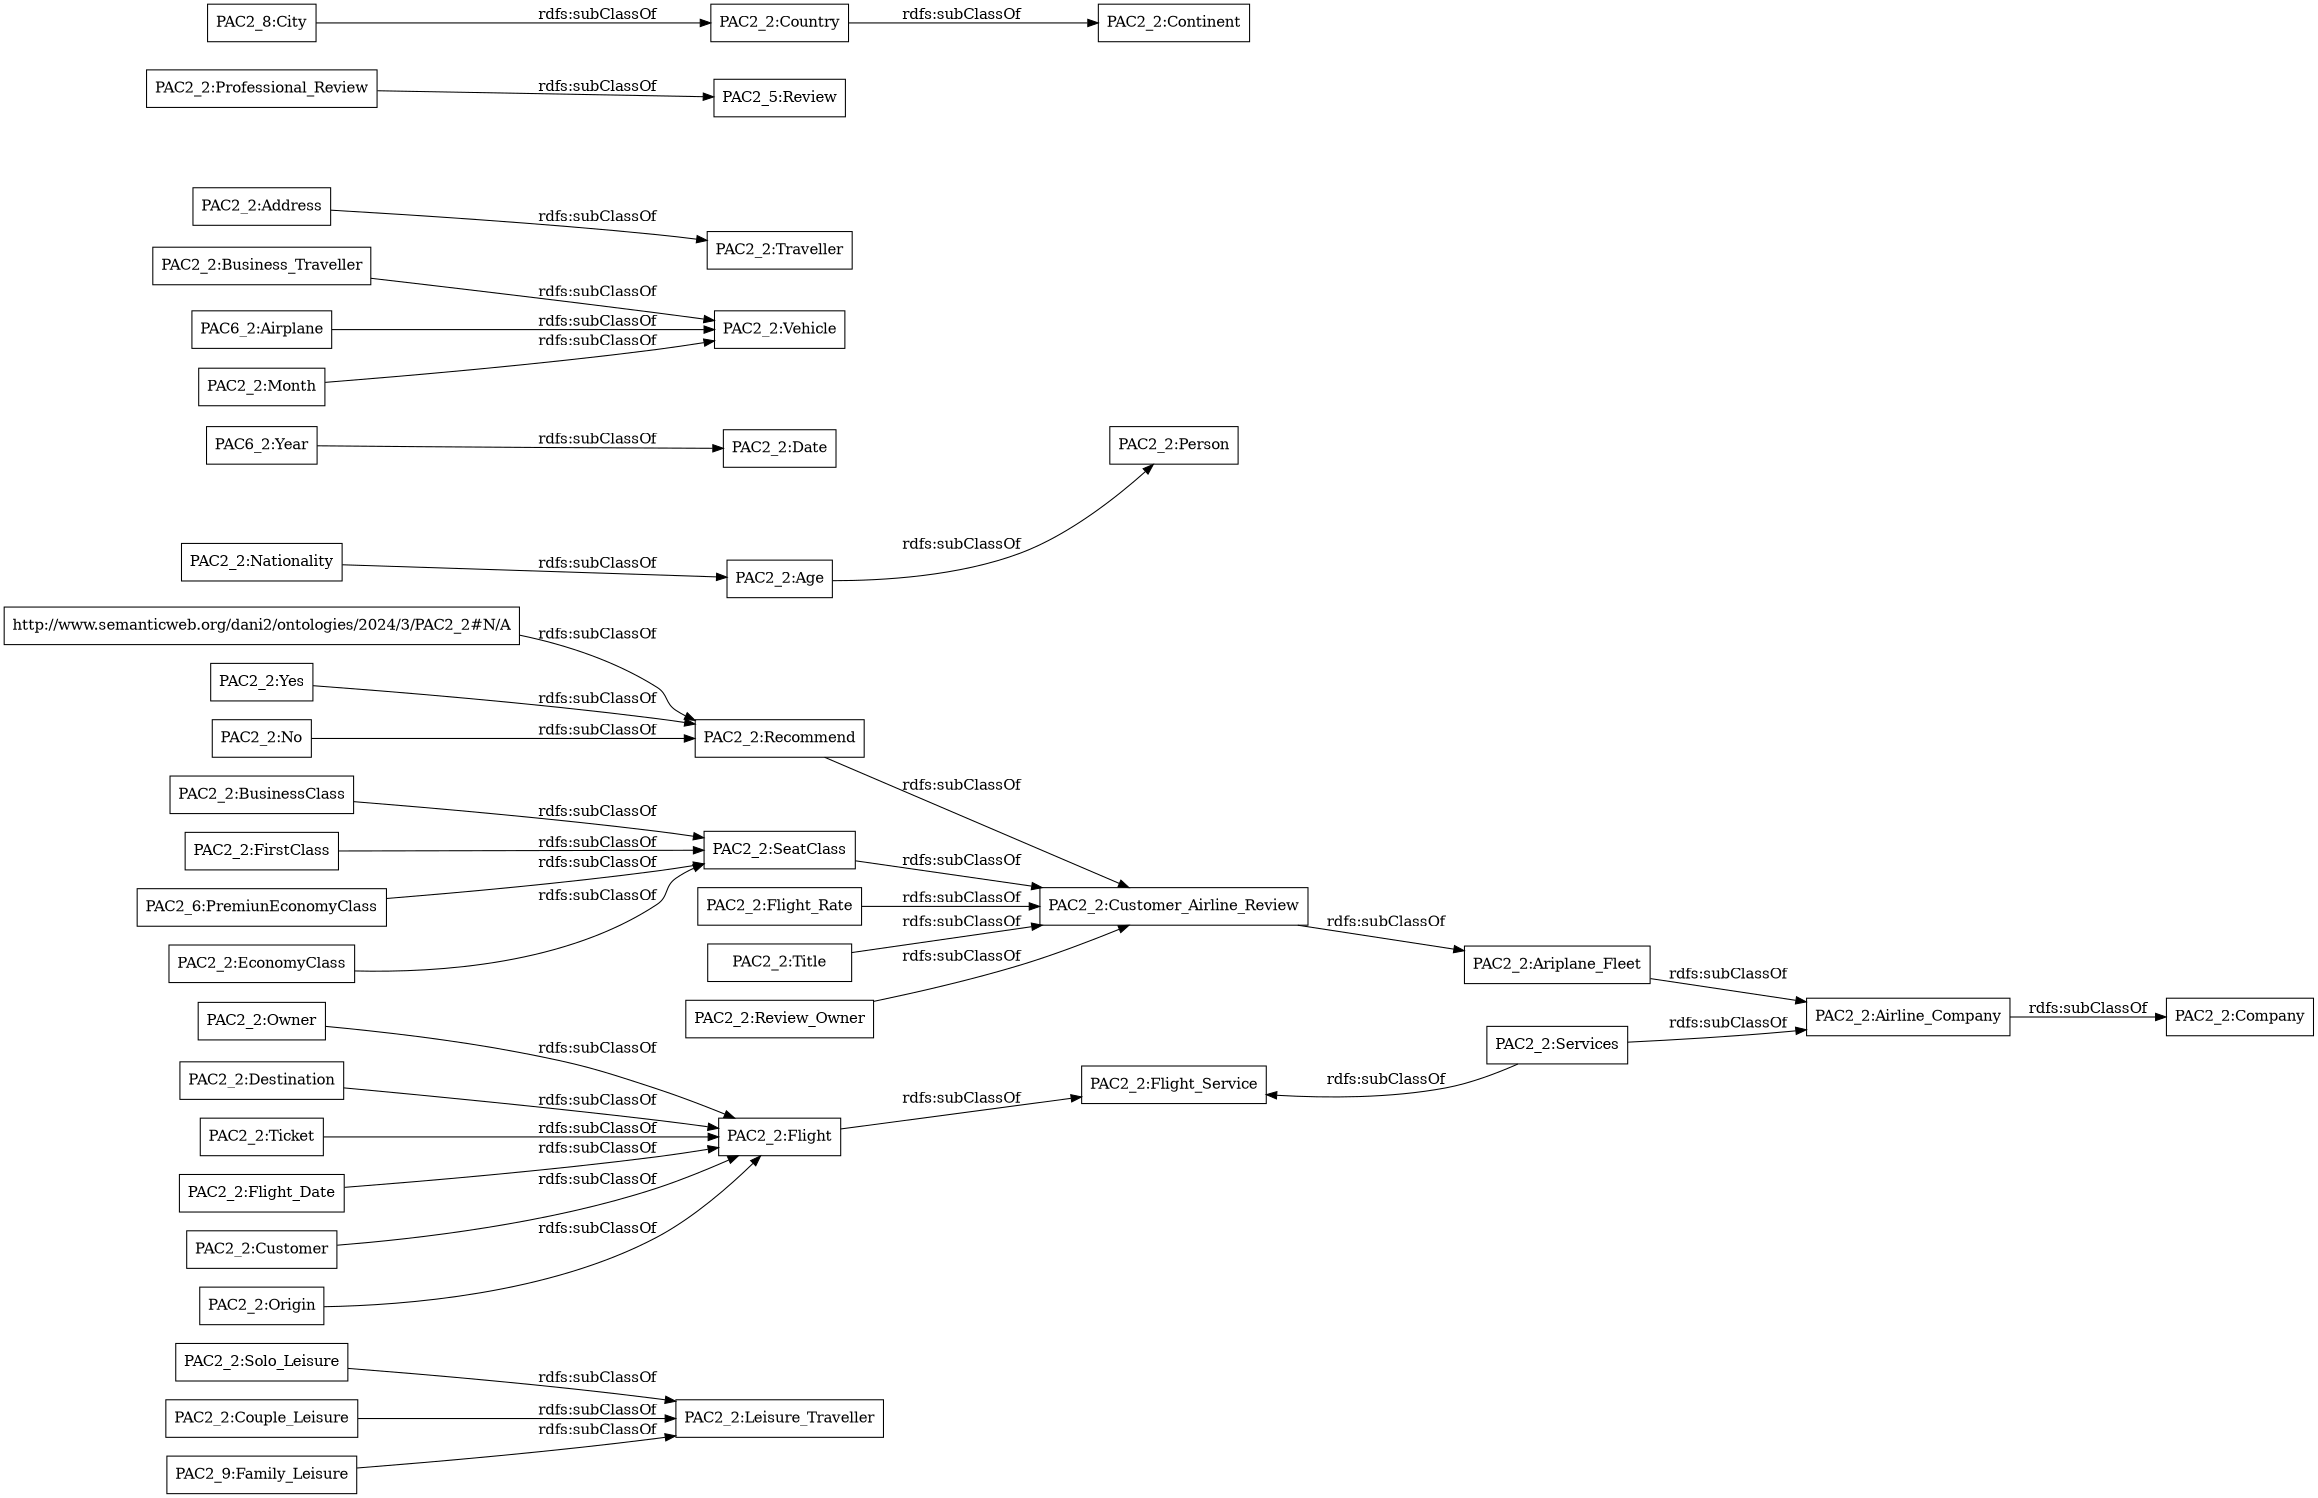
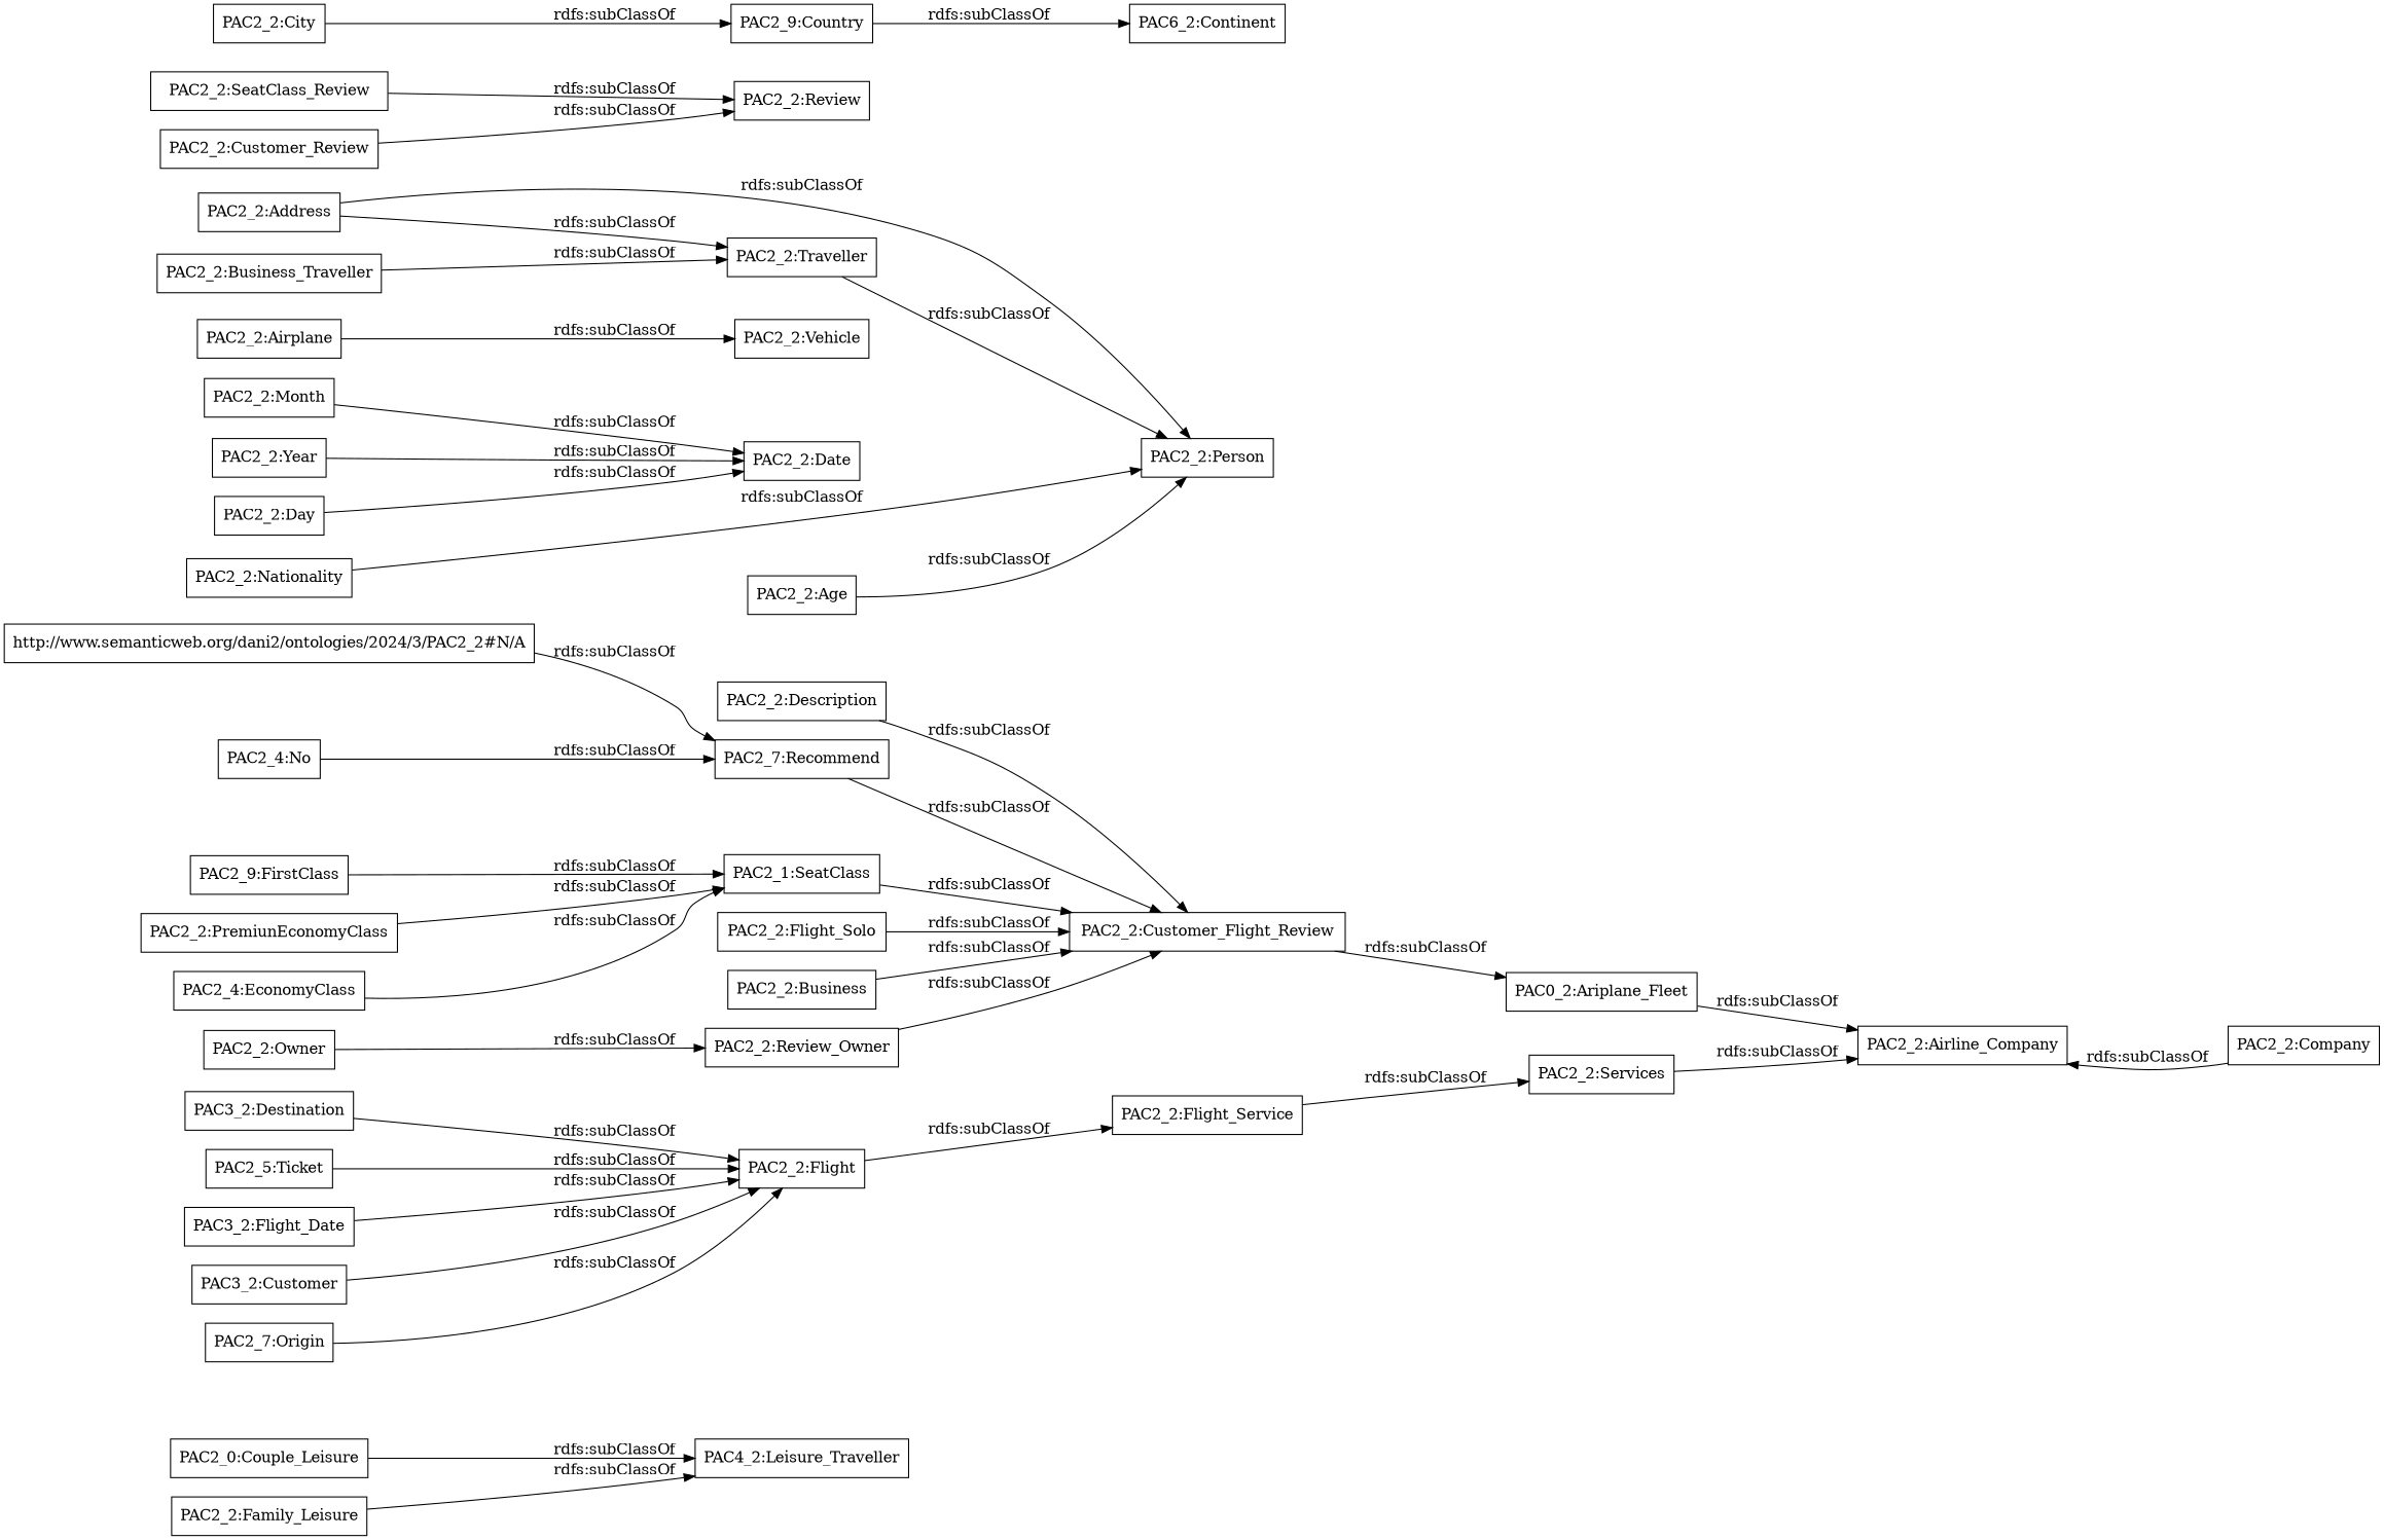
  digraph {
    rankdir=LR
    node [color=black shape=rectangle]
-   "PAC2_2:Solo_Leisure"
-   "PAC2_2:Leisure_Traveller"
+   "PAC2_2:Leisure_Traveller" [label="PAC4_2:Leisure_Traveller"]
    "PAC2_2:Airline_Company"
    "PAC2_2:Company"
    "PAC2_2:Address"
    "PAC2_2:Person"
    "PAC2_2:Traveller"
    "PAC2_2:Age"
-   "PAC2_2:Customer_Flight_Review" [label="PAC2_2:Customer_Airline_Review"]
-   "PAC2_2:Ariplane_Fleet"
-   "PAC2_2:Airplane" [label="PAC6_2:Airplane"]
+   "PAC2_2:Description"
+   "PAC2_2:Customer_Flight_Review"
+   "PAC2_2:Ariplane_Fleet" [label="PAC0_2:Ariplane_Fleet"]
+   "PAC2_2:Airplane"
    "PAC2_2:Vehicle"
    "http://www.semanticweb.org/dani2/ontologies/2024/3/PAC2_2#N/A"
-   "PAC2_2:Recommend"
-   "PAC2_2:Year" [label="PAC6_2:Year"]
+   "PAC2_2:Recommend" [label="PAC2_7:Recommend"]
+   "PAC2_2:Year"
    "PAC2_2:Date"
-   "PAC2_2:Professional_Review"
-   "PAC2_2:Review" [label="PAC2_5:Review"]
-   "PAC2_2:Destination"
+   "PAC2_2:Professional_Review" [label="PAC2_2:SeatClass_Review"]
+   "PAC2_2:Review"
+   "PAC2_2:Destination" [label="PAC3_2:Destination"]
    "PAC2_2:Flight"
    "PAC2_2:Flight_Service"
-   "PAC2_2:BusinessClass"
-   "PAC2_2:SeatClass"
-   "PAC2_2:Ticket"
-   "PAC2_2:Couple_Leisure"
+   "PAC2_2:SeatClass" [label="PAC2_1:SeatClass"]
+   "PAC2_2:Ticket" [label="PAC2_5:Ticket"]
+   "PAC2_2:Couple_Leisure" [label="PAC2_0:Couple_Leisure"]
    "PAC2_2:Business_Traveller"
+   "PAC2_2:Day"
    "PAC2_2:Services"
-   "PAC2_2:FirstClass"
-   "PAC2_2:Yes"
-   "PAC2_2:PremiunEconomyClass" [label="PAC2_6:PremiunEconomyClass"]
+   "PAC2_2:Customer_Review"
+   "PAC2_2:FirstClass" [label="PAC2_9:FirstClass"]
+   "PAC2_2:PremiunEconomyClass"
    "PAC2_2:Nationality"
-   "PAC2_2:Flight_Date"
-   "PAC2_2:Country"
-   "PAC2_2:Continent"
-   "PAC2_2:City" [label="PAC2_8:City"]
+   "PAC2_2:Flight_Date" [label="PAC3_2:Flight_Date"]
+   "PAC2_2:Country" [label="PAC2_9:Country"]
+   "PAC2_2:Continent" [label="PAC6_2:Continent"]
+   "PAC2_2:City"
    "PAC2_2:Month"
-   "PAC2_2:Flight_Rate"
-   "PAC2_2:Title"
+   "PAC2_2:Flight_Rate" [label="PAC2_2:Flight_Solo"]
+   "PAC2_2:Title" [label="PAC2_2:Business"]
    "PAC2_2:Review_Owner"
-   "PAC2_2:EconomyClass"
-   "PAC2_2:Customer"
-   "PAC2_2:Origin"
-   "PAC2_2:Family_Leisure" [label="PAC2_9:Family_Leisure"]
+   "PAC2_2:EconomyClass" [label="PAC2_4:EconomyClass"]
+   "PAC2_2:Customer" [label="PAC3_2:Customer"]
+   "PAC2_2:Origin" [label="PAC2_7:Origin"]
+   "PAC2_2:Family_Leisure"
    "PAC2_2:Owner"
-   "PAC2_2:No"
-   "PAC2_2:Solo_Leisure" -> "PAC2_2:Leisure_Traveller" [label="rdfs:subClassOf"]
-   "PAC2_2:Airline_Company" -> "PAC2_2:Company" [label="rdfs:subClassOf"]
+   "PAC2_2:No" [label="PAC2_4:No"]
+   "PAC2_2:Company" -> "PAC2_2:Airline_Company" [label="rdfs:subClassOf"]
+   "PAC2_2:Address" -> "PAC2_2:Person" [label="rdfs:subClassOf"]
    "PAC2_2:Address" -> "PAC2_2:Traveller" [label="rdfs:subClassOf"]
+   "PAC2_2:Traveller" -> "PAC2_2:Person" [label="rdfs:subClassOf"]
    "PAC2_2:Age" -> "PAC2_2:Person" [label="rdfs:subClassOf"]
+   "PAC2_2:Description" -> "PAC2_2:Customer_Flight_Review" [label="rdfs:subClassOf"]
    "PAC2_2:Customer_Flight_Review" -> "PAC2_2:Ariplane_Fleet" [label="rdfs:subClassOf"]
    "PAC2_2:Ariplane_Fleet" -> "PAC2_2:Airline_Company" [label="rdfs:subClassOf"]
    "PAC2_2:Airplane" -> "PAC2_2:Vehicle" [label="rdfs:subClassOf"]
    "http://www.semanticweb.org/dani2/ontologies/2024/3/PAC2_2#N/A" -> "PAC2_2:Recommend" [label="rdfs:subClassOf"]
    "PAC2_2:Recommend" -> "PAC2_2:Customer_Flight_Review" [label="rdfs:subClassOf"]
    "PAC2_2:Year" -> "PAC2_2:Date" [label="rdfs:subClassOf"]
    "PAC2_2:Professional_Review" -> "PAC2_2:Review" [label="rdfs:subClassOf"]
    "PAC2_2:Destination" -> "PAC2_2:Flight" [label="rdfs:subClassOf"]
    "PAC2_2:Flight" -> "PAC2_2:Flight_Service" [label="rdfs:subClassOf"]
-   "PAC2_2:Services" -> "PAC2_2:Flight_Service" [label="rdfs:subClassOf"]
-   "PAC2_2:BusinessClass" -> "PAC2_2:SeatClass" [label="rdfs:subClassOf"]
+   "PAC2_2:Flight_Service" -> "PAC2_2:Services" [label="rdfs:subClassOf"]
    "PAC2_2:SeatClass" -> "PAC2_2:Customer_Flight_Review" [label="rdfs:subClassOf"]
    "PAC2_2:Ticket" -> "PAC2_2:Flight" [label="rdfs:subClassOf"]
    "PAC2_2:Couple_Leisure" -> "PAC2_2:Leisure_Traveller" [label="rdfs:subClassOf"]
-   "PAC2_2:Business_Traveller" -> "PAC2_2:Vehicle" [label="rdfs:subClassOf"]
+   "PAC2_2:Business_Traveller" -> "PAC2_2:Traveller" [label="rdfs:subClassOf"]
+   "PAC2_2:Day" -> "PAC2_2:Date" [label="rdfs:subClassOf"]
    "PAC2_2:Services" -> "PAC2_2:Airline_Company" [label="rdfs:subClassOf"]
+   "PAC2_2:Customer_Review" -> "PAC2_2:Review" [label="rdfs:subClassOf"]
    "PAC2_2:FirstClass" -> "PAC2_2:SeatClass" [label="rdfs:subClassOf"]
-   "PAC2_2:Yes" -> "PAC2_2:Recommend" [label="rdfs:subClassOf"]
    "PAC2_2:PremiunEconomyClass" -> "PAC2_2:SeatClass" [label="rdfs:subClassOf"]
-   "PAC2_2:Nationality" -> "PAC2_2:Age" [label="rdfs:subClassOf"]
+   "PAC2_2:Nationality" -> "PAC2_2:Person" [label="rdfs:subClassOf"]
    "PAC2_2:Flight_Date" -> "PAC2_2:Flight" [label="rdfs:subClassOf"]
    "PAC2_2:Country" -> "PAC2_2:Continent" [label="rdfs:subClassOf"]
    "PAC2_2:City" -> "PAC2_2:Country" [label="rdfs:subClassOf"]
-   "PAC2_2:Month" -> "PAC2_2:Vehicle" [label="rdfs:subClassOf"]
+   "PAC2_2:Month" -> "PAC2_2:Date" [label="rdfs:subClassOf"]
    "PAC2_2:Flight_Rate" -> "PAC2_2:Customer_Flight_Review" [label="rdfs:subClassOf"]
    "PAC2_2:Title" -> "PAC2_2:Customer_Flight_Review" [label="rdfs:subClassOf"]
    "PAC2_2:Review_Owner" -> "PAC2_2:Customer_Flight_Review" [label="rdfs:subClassOf"]
    "PAC2_2:EconomyClass" -> "PAC2_2:SeatClass" [label="rdfs:subClassOf"]
    "PAC2_2:Customer" -> "PAC2_2:Flight" [label="rdfs:subClassOf"]
    "PAC2_2:Origin" -> "PAC2_2:Flight" [label="rdfs:subClassOf"]
    "PAC2_2:Family_Leisure" -> "PAC2_2:Leisure_Traveller" [label="rdfs:subClassOf"]
-   "PAC2_2:Owner" -> "PAC2_2:Flight" [label="rdfs:subClassOf"]
+   "PAC2_2:Owner" -> "PAC2_2:Review_Owner" [label="rdfs:subClassOf"]
    "PAC2_2:No" -> "PAC2_2:Recommend" [label="rdfs:subClassOf"]
  }
